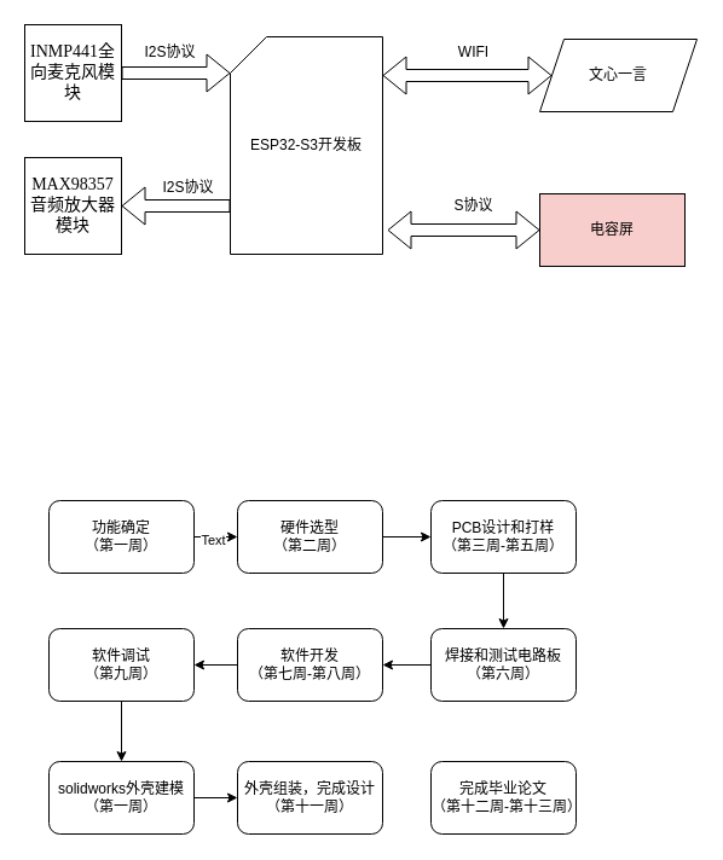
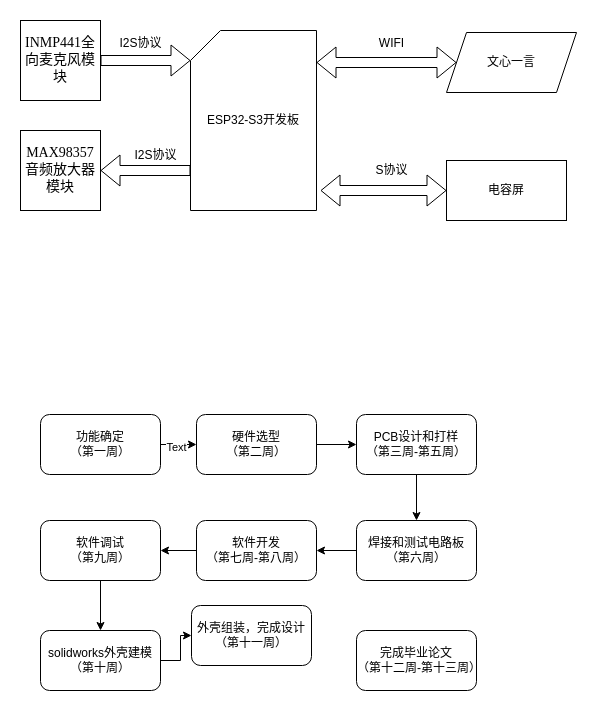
  <mxCell id="0" />
  <mxCell id="1" parent="0" />
  <mxCell id="2" value="ESP32-S3开发板" style="shape=card;whiteSpace=wrap;html=1;" vertex="1" parent="1"><mxGeometry x="190" y="30" width="126" height="180" as="geometry" /></mxCell>
  <mxCell id="3" value="文心一言" style="shape=parallelogram;perimeter=parallelogramPerimeter;whiteSpace=wrap;html=1;fixedSize=1;" vertex="1" parent="1"><mxGeometry x="446" y="32" width="130" height="60" as="geometry" /></mxCell>
  <mxCell id="4" value="" style="shape=flexArrow;endArrow=classic;startArrow=classic;html=1;rounded=0;entryX=0;entryY=0.5;entryDx=0;entryDy=0;" edge="1" parent="1" target="3"><mxGeometry width="100" height="100" relative="1" as="geometry"><mxPoint x="316" y="62" as="sourcePoint" /><mxPoint x="436" y="22" as="targetPoint" /></mxGeometry></mxCell>
  <mxCell id="5" value="WIFI" style="text;html=1;align=center;verticalAlign=middle;resizable=0;points=[];autosize=1;strokeColor=none;fillColor=none;" vertex="1" parent="1"><mxGeometry x="366" y="28" width="50" height="30" as="geometry" /></mxCell>
  <mxCell id="6" value="&lt;p class=&quot;MsoNormal&quot;&gt;&lt;span style=&quot;mso-spacerun:'yes';font-family:宋体;mso-ansi-font-weight:normal;&lt;br/&gt;mso-bidi-font-weight:bold;font-size:10.5pt;mso-font-kerning:1.0pt;&quot;&gt;&lt;font face=&quot;Times New Roman&quot;&gt;INMP441&lt;/font&gt;&lt;font face=&quot;宋体&quot;&gt;全向麦克风模块&lt;/font&gt;&lt;/span&gt;&lt;/p&gt;" style="whiteSpace=wrap;html=1;aspect=fixed;" vertex="1" parent="1"><mxGeometry x="20" y="20" width="80" height="80" as="geometry" /></mxCell>
  <mxCell id="7" value="&lt;p class=&quot;MsoNormal&quot;&gt;&lt;span style=&quot;mso-spacerun:'yes';font-family:宋体;mso-ansi-font-weight:normal;&lt;br/&gt;mso-bidi-font-weight:bold;font-size:10.5pt;mso-font-kerning:1.0pt;&quot;&gt;&lt;font face=&quot;Times New Roman&quot;&gt;MAX98357&lt;/font&gt;&lt;font face=&quot;宋体&quot;&gt;音频放大器模块&lt;/font&gt;&lt;/span&gt;&lt;/p&gt;" style="whiteSpace=wrap;html=1;aspect=fixed;" vertex="1" parent="1"><mxGeometry x="20" y="130" width="80" height="80" as="geometry" /></mxCell>
  <mxCell id="8" value="" style="shape=flexArrow;endArrow=classic;html=1;rounded=0;exitX=1;exitY=0.5;exitDx=0;exitDy=0;entryX=0;entryY=0;entryDx=0;entryDy=30;entryPerimeter=0;" edge="1" parent="1" source="6" target="2"><mxGeometry width="50" height="50" relative="1" as="geometry"><mxPoint x="380" y="260" as="sourcePoint" /><mxPoint x="430" y="210" as="targetPoint" /></mxGeometry></mxCell>
  <mxCell id="9" value="" style="shape=flexArrow;endArrow=classic;html=1;rounded=0;entryX=1;entryY=0.5;entryDx=0;entryDy=0;" edge="1" parent="1" target="7"><mxGeometry width="50" height="50" relative="1" as="geometry"><mxPoint x="190" y="170" as="sourcePoint" /><mxPoint x="324" y="270" as="targetPoint" /></mxGeometry></mxCell>
  <mxCell id="10" value="I2S协议" style="text;html=1;align=center;verticalAlign=middle;resizable=0;points=[];autosize=1;strokeColor=none;fillColor=none;" vertex="1" parent="1"><mxGeometry x="105" y="28" width="70" height="30" as="geometry" /></mxCell>
  <mxCell id="11" value="I2S协议" style="text;html=1;align=center;verticalAlign=middle;resizable=0;points=[];autosize=1;strokeColor=none;fillColor=none;" vertex="1" parent="1"><mxGeometry x="120" y="140" width="70" height="30" as="geometry" /></mxCell>
- <mxCell id="12" value="电容屏" style="rounded=0;whiteSpace=wrap;html=1;fillColor=#f8cecc;" vertex="1" parent="1"><mxGeometry x="446" y="160" width="120" height="60" as="geometry" /></mxCell>
+ <mxCell id="12" value="电容屏" style="rounded=0;whiteSpace=wrap;html=1;" vertex="1" parent="1"><mxGeometry x="446" y="160" width="120" height="60" as="geometry" /></mxCell>
  <mxCell id="13" value="" style="shape=flexArrow;endArrow=classic;startArrow=classic;html=1;rounded=0;entryX=0;entryY=0.5;entryDx=0;entryDy=0;" edge="1" parent="1" target="12"><mxGeometry width="100" height="100" relative="1" as="geometry"><mxPoint x="320" y="190" as="sourcePoint" /><mxPoint x="370" y="90" as="targetPoint" /></mxGeometry></mxCell>
  <mxCell id="14" value="S协议" style="text;html=1;align=center;verticalAlign=middle;resizable=0;points=[];autosize=1;strokeColor=none;fillColor=none;" vertex="1" parent="1"><mxGeometry x="356" y="155" width="70" height="30" as="geometry" /></mxCell>
  <mxCell id="15" value="" style="edgeStyle=orthogonalEdgeStyle;rounded=0;orthogonalLoop=1;jettySize=auto;html=1;" edge="1" parent="1" source="17" target="19"><mxGeometry relative="1" as="geometry" /></mxCell>
  <mxCell id="16" value="Text" style="edgeLabel;html=1;align=center;verticalAlign=middle;resizable=0;points=[];" vertex="1" connectable="0" parent="15"><mxGeometry x="-0.326" y="-2" relative="1" as="geometry"><mxPoint as="offset" /></mxGeometry></mxCell>
  <mxCell id="17" value="功能确定&lt;div&gt;（第一周）&lt;/div&gt;" style="rounded=1;whiteSpace=wrap;html=1;" vertex="1" parent="1"><mxGeometry x="40" y="414" width="120" height="60" as="geometry" /></mxCell>
  <mxCell id="18" value="" style="edgeStyle=orthogonalEdgeStyle;rounded=0;orthogonalLoop=1;jettySize=auto;html=1;" edge="1" parent="1" source="19" target="21"><mxGeometry relative="1" as="geometry" /></mxCell>
  <mxCell id="19" value="硬件选型&lt;div&gt;（第二周）&lt;/div&gt;" style="rounded=1;whiteSpace=wrap;html=1;" vertex="1" parent="1"><mxGeometry x="196" y="414" width="120" height="60" as="geometry" /></mxCell>
  <mxCell id="20" value="" style="edgeStyle=orthogonalEdgeStyle;rounded=0;orthogonalLoop=1;jettySize=auto;html=1;" edge="1" parent="1" source="21" target="23"><mxGeometry relative="1" as="geometry" /></mxCell>
  <mxCell id="21" value="PCB设计和打样&lt;div&gt;（第三周-第五周）&lt;/div&gt;" style="rounded=1;whiteSpace=wrap;html=1;" vertex="1" parent="1"><mxGeometry x="356" y="414" width="120" height="60" as="geometry" /></mxCell>
  <mxCell id="22" value="" style="edgeStyle=orthogonalEdgeStyle;rounded=0;orthogonalLoop=1;jettySize=auto;html=1;" edge="1" parent="1" source="23" target="25"><mxGeometry relative="1" as="geometry" /></mxCell>
  <mxCell id="23" value="焊接和测试电路板&lt;div&gt;（第六周）&lt;/div&gt;" style="rounded=1;whiteSpace=wrap;html=1;" vertex="1" parent="1"><mxGeometry x="356" y="520" width="120" height="60" as="geometry" /></mxCell>
  <mxCell id="24" value="" style="edgeStyle=orthogonalEdgeStyle;rounded=0;orthogonalLoop=1;jettySize=auto;html=1;" edge="1" parent="1" source="25" target="27"><mxGeometry relative="1" as="geometry" /></mxCell>
  <mxCell id="25" value="软件开发&lt;div&gt;（第七周-第八周）&lt;/div&gt;" style="rounded=1;whiteSpace=wrap;html=1;" vertex="1" parent="1"><mxGeometry x="196" y="520" width="120" height="60" as="geometry" /></mxCell>
  <mxCell id="26" value="" style="edgeStyle=orthogonalEdgeStyle;rounded=0;orthogonalLoop=1;jettySize=auto;html=1;" edge="1" parent="1" source="27" target="29"><mxGeometry relative="1" as="geometry" /></mxCell>
  <mxCell id="27" value="软件调试&lt;div&gt;（第九周）&lt;/div&gt;" style="rounded=1;whiteSpace=wrap;html=1;" vertex="1" parent="1"><mxGeometry x="40" y="520" width="120" height="60" as="geometry" /></mxCell>
  <mxCell id="28" value="" style="edgeStyle=orthogonalEdgeStyle;rounded=0;orthogonalLoop=1;jettySize=auto;html=1;" edge="1" parent="1" source="29" target="30"><mxGeometry relative="1" as="geometry" /></mxCell>
- <mxCell id="29" value="solidworks外壳建模&lt;div&gt;（第一周）&lt;/div&gt;" style="rounded=1;whiteSpace=wrap;html=1;" vertex="1" parent="1"><mxGeometry x="40" y="630" width="120" height="60" as="geometry" /></mxCell>
- <mxCell id="30" value="外壳组装，完成设计&lt;div&gt;（第十一周）&lt;/div&gt;" style="rounded=1;whiteSpace=wrap;html=1;" vertex="1" parent="1"><mxGeometry x="196" y="630" width="120" height="60" as="geometry" /></mxCell>
+ <mxCell id="29" value="solidworks外壳建模&lt;div&gt;（第十周）&lt;/div&gt;" style="rounded=1;whiteSpace=wrap;html=1;" vertex="1" parent="1"><mxGeometry x="40" y="630" width="120" height="60" as="geometry" /></mxCell>
+ <mxCell id="30" value="外壳组装，完成设计&lt;div&gt;（第十一周）&lt;/div&gt;" style="rounded=1;whiteSpace=wrap;html=1;" vertex="1" parent="1"><mxGeometry x="191" y="605" width="120" height="60" as="geometry" /></mxCell>
  <mxCell id="31" value="完成毕业论文&lt;br&gt;&lt;div&gt;（第十二周-第十三周）&lt;/div&gt;" style="rounded=1;whiteSpace=wrap;html=1;" vertex="1" parent="1"><mxGeometry x="356" y="630" width="120" height="60" as="geometry" /></mxCell>
